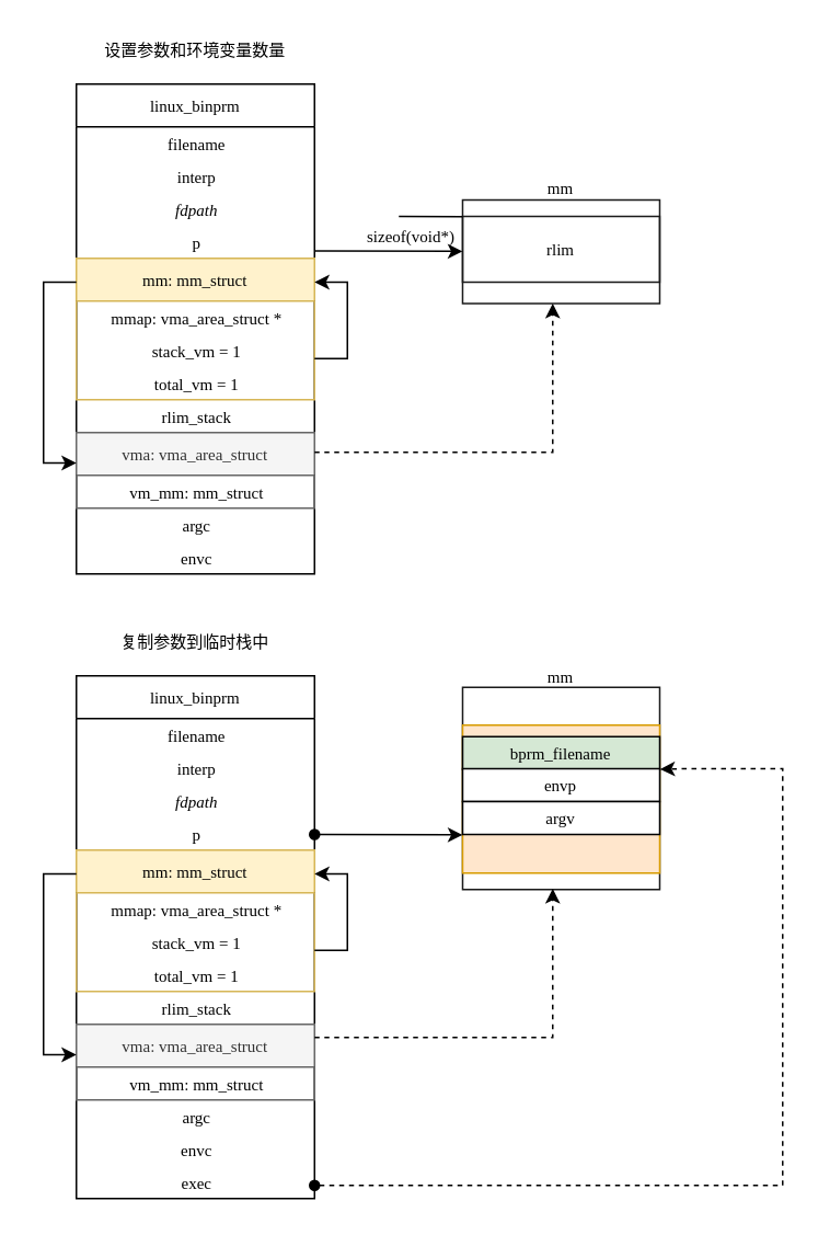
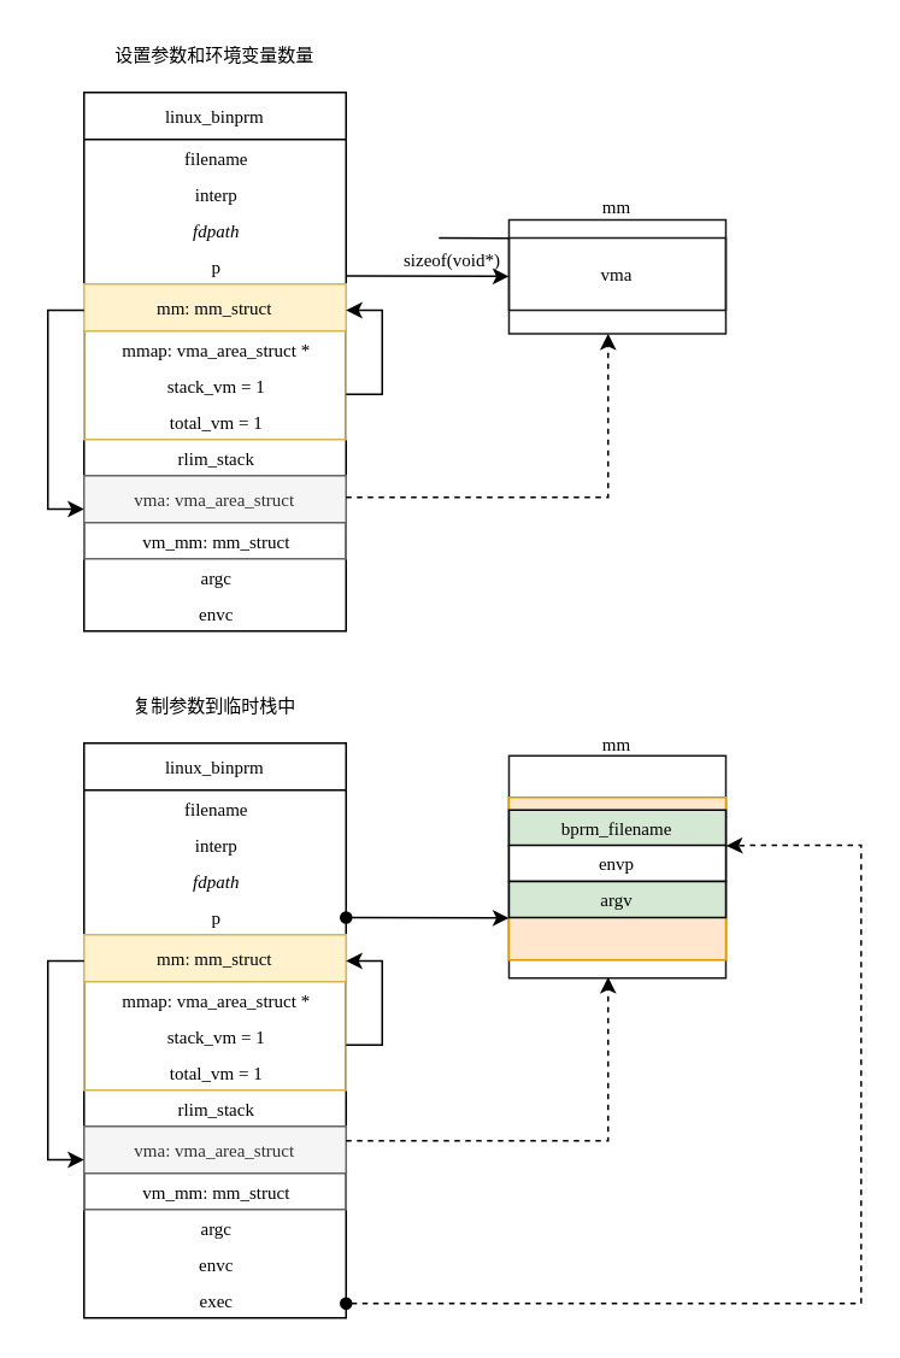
  <mxCell id="0" />
  <mxCell id="1" parent="0" />
  <mxCell id="2" value="sizeof(void*)" style="text;html=1;strokeColor=none;fillColor=none;align=center;verticalAlign=middle;whiteSpace=wrap;rounded=0;fontFamily=Comic Sans MS;fontSize=10;" parent="1" vertex="1"><mxGeometry x="217.65" y="133" width="63.5" height="20" as="geometry" /></mxCell>
  <mxCell id="3" value="linux_binprm" style="swimlane;fontStyle=0;childLayout=stackLayout;horizontal=1;startSize=26;fillColor=none;horizontalStack=0;resizeParent=1;resizeParentMax=0;resizeLast=0;collapsible=1;marginBottom=0;fontFamily=Comic Sans MS;fontSize=10;" parent="1" vertex="1"><mxGeometry x="46" y="50.5" width="145" height="298" as="geometry" /></mxCell>
  <mxCell id="4" value="filename" style="text;html=1;align=center;verticalAlign=middle;resizable=0;points=[];autosize=1;fontSize=10;fontFamily=Comic Sans MS;" parent="3" vertex="1"><mxGeometry y="26" width="145" height="20" as="geometry" /></mxCell>
  <mxCell id="5" value="interp" style="text;html=1;align=center;verticalAlign=middle;resizable=0;points=[];autosize=1;fontSize=10;fontFamily=Comic Sans MS;" parent="3" vertex="1"><mxGeometry y="46" width="145" height="20" as="geometry" /></mxCell>
  <mxCell id="6" value="&lt;i&gt;fdpath&lt;/i&gt;" style="text;html=1;align=center;verticalAlign=middle;resizable=0;points=[];autosize=1;fontSize=10;fontFamily=Comic Sans MS;" parent="3" vertex="1"><mxGeometry y="66" width="145" height="20" as="geometry" /></mxCell>
  <mxCell id="7" value="p" style="text;html=1;align=center;verticalAlign=middle;resizable=0;points=[];autosize=1;fontSize=10;fontFamily=Comic Sans MS;" parent="3" vertex="1"><mxGeometry y="86" width="145" height="20" as="geometry" /></mxCell>
  <mxCell id="8" value="mm: mm_struct" style="swimlane;fontStyle=0;childLayout=stackLayout;horizontal=1;startSize=26;horizontalStack=0;resizeParent=1;resizeParentMax=0;resizeLast=0;collapsible=1;marginBottom=0;fontFamily=Comic Sans MS;fontSize=10;fillColor=#fff2cc;strokeColor=#d6b656;" parent="3" vertex="1"><mxGeometry y="106" width="145" height="86" as="geometry"><mxRectangle y="86" width="140" height="26" as="alternateBounds" /></mxGeometry></mxCell>
  <mxCell id="9" value="mmap: vma_area_struct *" style="text;html=1;align=center;verticalAlign=middle;resizable=0;points=[];autosize=1;fontSize=10;fontFamily=Comic Sans MS;" parent="8" vertex="1"><mxGeometry y="26" width="145" height="20" as="geometry" /></mxCell>
  <mxCell id="10" value="stack_vm = 1" style="text;html=1;align=center;verticalAlign=middle;resizable=0;points=[];autosize=1;fontSize=10;fontFamily=Comic Sans MS;" parent="8" vertex="1"><mxGeometry y="46" width="145" height="20" as="geometry" /></mxCell>
  <mxCell id="11" value="total_vm = 1" style="text;html=1;align=center;verticalAlign=middle;resizable=0;points=[];autosize=1;fontSize=10;fontFamily=Comic Sans MS;" parent="8" vertex="1"><mxGeometry y="66" width="145" height="20" as="geometry" /></mxCell>
  <mxCell id="12" value="rlim_stack" style="text;html=1;align=center;verticalAlign=middle;resizable=0;points=[];autosize=1;fontSize=10;fontFamily=Comic Sans MS;" parent="3" vertex="1"><mxGeometry y="192" width="145" height="20" as="geometry" /></mxCell>
  <mxCell id="13" value="vma: vma_area_struct" style="swimlane;fontStyle=0;childLayout=stackLayout;horizontal=1;startSize=26;fillColor=#f5f5f5;horizontalStack=0;resizeParent=1;resizeParentMax=0;resizeLast=0;collapsible=1;marginBottom=0;fontFamily=Comic Sans MS;fontSize=10;strokeColor=#666666;fontColor=#333333;" parent="3" vertex="1"><mxGeometry y="212" width="145" height="46" as="geometry"><mxRectangle y="212" width="145" height="26" as="alternateBounds" /></mxGeometry></mxCell>
  <mxCell id="14" value="vm_mm: mm_struct" style="text;html=1;align=center;verticalAlign=middle;resizable=0;points=[];autosize=1;fontSize=10;fontFamily=Comic Sans MS;" parent="13" vertex="1"><mxGeometry y="26" width="145" height="20" as="geometry" /></mxCell>
  <mxCell id="15" value="argc" style="text;html=1;align=center;verticalAlign=middle;resizable=0;points=[];autosize=1;fontSize=10;fontFamily=Comic Sans MS;" parent="3" vertex="1"><mxGeometry y="258" width="145" height="20" as="geometry" /></mxCell>
  <mxCell id="16" value="envc" style="text;html=1;align=center;verticalAlign=middle;resizable=0;points=[];autosize=1;fontSize=10;fontFamily=Comic Sans MS;" parent="3" vertex="1"><mxGeometry y="278" width="145" height="20" as="geometry" /></mxCell>
  <mxCell id="17" value="设置参数和环境变量数量" style="text;html=1;strokeColor=none;fillColor=none;align=center;verticalAlign=middle;whiteSpace=wrap;rounded=0;fontFamily=Comic Sans MS;fontSize=10;" parent="1" vertex="1"><mxGeometry x="20.25" y="20" width="196.5" height="20.5" as="geometry" /></mxCell>
  <mxCell id="18" value="" style="endArrow=classic;html=1;fontFamily=Comic Sans MS;fontSize=10;edgeStyle=orthogonalEdgeStyle;rounded=0;" parent="1" edge="1"><mxGeometry width="50" height="50" relative="1" as="geometry"><mxPoint x="191" y="217.5" as="sourcePoint" /><mxPoint x="191" y="171" as="targetPoint" /><Array as="points"><mxPoint x="211" y="217" /><mxPoint x="211" y="171" /><mxPoint x="191" y="171" /></Array></mxGeometry></mxCell>
  <mxCell id="19" value="" style="endArrow=classic;html=1;fontFamily=Comic Sans MS;fontSize=10;edgeStyle=orthogonalEdgeStyle;rounded=0;entryX=0;entryY=0.402;entryDx=0;entryDy=0;entryPerimeter=0;" parent="1" target="13" edge="1"><mxGeometry width="50" height="50" relative="1" as="geometry"><mxPoint x="46" y="171" as="sourcePoint" /><mxPoint x="26" y="221" as="targetPoint" /><Array as="points"><mxPoint x="26" y="171" /><mxPoint x="26" y="281" /></Array></mxGeometry></mxCell>
  <mxCell id="20" value="" style="rounded=0;whiteSpace=wrap;html=1;fillColor=none;gradientColor=none;fontFamily=Comic Sans MS;fontSize=10;strokeColor=#1A1A1A;" parent="1" vertex="1"><mxGeometry x="281.15" y="121" width="120" height="63" as="geometry" /></mxCell>
- <mxCell id="21" value="rlim" style="rounded=0;whiteSpace=wrap;html=1;fillColor=none;gradientColor=none;fontFamily=Comic Sans MS;fontSize=10;strokeColor=#1A1A1A;" parent="1" vertex="1"><mxGeometry x="281.15" y="131" width="120" height="40" as="geometry" /></mxCell>
+ <mxCell id="21" value="vma" style="rounded=0;whiteSpace=wrap;html=1;fillColor=none;gradientColor=none;fontFamily=Comic Sans MS;fontSize=10;strokeColor=#1A1A1A;" parent="1" vertex="1"><mxGeometry x="281.15" y="131" width="120" height="40" as="geometry" /></mxCell>
  <mxCell id="22" value="mm" style="text;html=1;strokeColor=none;fillColor=none;align=center;verticalAlign=middle;whiteSpace=wrap;rounded=0;fontFamily=Comic Sans MS;fontSize=10;" parent="1" vertex="1"><mxGeometry x="321.15" y="104" width="40" height="20" as="geometry" /></mxCell>
  <mxCell id="23" value="" style="endArrow=classic;html=1;fontFamily=Comic Sans MS;fontSize=10;" parent="1" edge="1"><mxGeometry width="50" height="50" relative="1" as="geometry"><mxPoint x="191" y="152" as="sourcePoint" /><mxPoint x="281.15" y="152.26" as="targetPoint" /></mxGeometry></mxCell>
  <mxCell id="24" value="" style="endArrow=none;html=1;fontFamily=Comic Sans MS;fontSize=10;exitX=1.01;exitY=0.399;exitDx=0;exitDy=0;exitPerimeter=0;endFill=0;" parent="1" edge="1"><mxGeometry width="50" height="50" relative="1" as="geometry"><mxPoint x="242.35" y="131" as="sourcePoint" /><mxPoint x="281.15" y="131.1" as="targetPoint" /></mxGeometry></mxCell>
  <mxCell id="25" value="" style="endArrow=classic;html=1;fontFamily=Comic Sans MS;fontSize=10;edgeStyle=orthogonalEdgeStyle;rounded=0;dashed=1;" parent="1" edge="1"><mxGeometry width="50" height="50" relative="1" as="geometry"><mxPoint x="191" y="274.5" as="sourcePoint" /><mxPoint x="336" y="184" as="targetPoint" /><Array as="points"><mxPoint x="336" y="275" /><mxPoint x="336" y="184" /></Array></mxGeometry></mxCell>
  <mxCell id="26" value="复制参数到临时栈中" style="text;html=1;strokeColor=none;fillColor=none;align=center;verticalAlign=middle;whiteSpace=wrap;rounded=0;fontFamily=Comic Sans MS;fontSize=10;" vertex="1" parent="1"><mxGeometry x="20.25" y="380" width="196.5" height="20.5" as="geometry" /></mxCell>
  <mxCell id="27" value="" style="rounded=0;whiteSpace=wrap;html=1;fillColor=none;gradientColor=none;fontFamily=Comic Sans MS;fontSize=10;strokeColor=#1A1A1A;" vertex="1" parent="1"><mxGeometry x="281.16" y="417.5" width="120" height="123" as="geometry" /></mxCell>
  <mxCell id="28" value="" style="rounded=0;whiteSpace=wrap;html=1;fillColor=#ffe6cc;fontFamily=Comic Sans MS;fontSize=10;strokeColor=#d79b00;" vertex="1" parent="1"><mxGeometry x="281.16" y="440.5" width="120" height="90" as="geometry" /></mxCell>
  <mxCell id="29" value="mm" style="text;html=1;strokeColor=none;fillColor=none;align=center;verticalAlign=middle;whiteSpace=wrap;rounded=0;fontFamily=Comic Sans MS;fontSize=10;" vertex="1" parent="1"><mxGeometry x="321.16" y="400.5" width="40" height="20" as="geometry" /></mxCell>
  <mxCell id="30" value="" style="endArrow=classic;html=1;fontFamily=Comic Sans MS;fontSize=10;startArrow=oval;startFill=1;" edge="1" parent="1"><mxGeometry width="50" height="50" relative="1" as="geometry"><mxPoint x="191.01" y="507" as="sourcePoint" /><mxPoint x="281.16" y="507.26" as="targetPoint" /></mxGeometry></mxCell>
  <mxCell id="31" value="bprm_filename" style="rounded=0;whiteSpace=wrap;html=1;fontFamily=Comic Sans MS;fontSize=10;fillColor=#d5e8d4;" vertex="1" parent="1"><mxGeometry x="281.16" y="447.5" width="120" height="20" as="geometry" /></mxCell>
  <mxCell id="32" value="envp" style="rounded=0;whiteSpace=wrap;html=1;fontFamily=Comic Sans MS;fontSize=10;" vertex="1" parent="1"><mxGeometry x="281.16" y="467" width="120" height="20" as="geometry" /></mxCell>
- <mxCell id="33" value="argv" style="rounded=0;whiteSpace=wrap;html=1;fontFamily=Comic Sans MS;fontSize=10;" vertex="1" parent="1"><mxGeometry x="281.16" y="487" width="120" height="20" as="geometry" /></mxCell>
+ <mxCell id="33" value="argv" style="rounded=0;whiteSpace=wrap;html=1;fontFamily=Comic Sans MS;fontSize=10;fillColor=#d5e8d4;" vertex="1" parent="1"><mxGeometry x="281.16" y="487" width="120" height="20" as="geometry" /></mxCell>
  <mxCell id="34" value="linux_binprm" style="swimlane;fontStyle=0;childLayout=stackLayout;horizontal=1;startSize=26;fillColor=none;horizontalStack=0;resizeParent=1;resizeParentMax=0;resizeLast=0;collapsible=1;marginBottom=0;fontFamily=Comic Sans MS;fontSize=10;" vertex="1" parent="1"><mxGeometry x="46.01" y="410.5" width="145" height="318" as="geometry" /></mxCell>
  <mxCell id="35" value="filename" style="text;html=1;align=center;verticalAlign=middle;resizable=0;points=[];autosize=1;fontSize=10;fontFamily=Comic Sans MS;" vertex="1" parent="34"><mxGeometry y="26" width="145" height="20" as="geometry" /></mxCell>
  <mxCell id="36" value="interp" style="text;html=1;align=center;verticalAlign=middle;resizable=0;points=[];autosize=1;fontSize=10;fontFamily=Comic Sans MS;" vertex="1" parent="34"><mxGeometry y="46" width="145" height="20" as="geometry" /></mxCell>
  <mxCell id="37" value="&lt;i&gt;fdpath&lt;/i&gt;" style="text;html=1;align=center;verticalAlign=middle;resizable=0;points=[];autosize=1;fontSize=10;fontFamily=Comic Sans MS;" vertex="1" parent="34"><mxGeometry y="66" width="145" height="20" as="geometry" /></mxCell>
  <mxCell id="38" value="p" style="text;html=1;align=center;verticalAlign=middle;resizable=0;points=[];autosize=1;fontSize=10;fontFamily=Comic Sans MS;" vertex="1" parent="34"><mxGeometry y="86" width="145" height="20" as="geometry" /></mxCell>
  <mxCell id="39" value="mm: mm_struct" style="swimlane;fontStyle=0;childLayout=stackLayout;horizontal=1;startSize=26;horizontalStack=0;resizeParent=1;resizeParentMax=0;resizeLast=0;collapsible=1;marginBottom=0;fontFamily=Comic Sans MS;fontSize=10;fillColor=#fff2cc;strokeColor=#d6b656;" vertex="1" parent="34"><mxGeometry y="106" width="145" height="86" as="geometry"><mxRectangle y="86" width="140" height="26" as="alternateBounds" /></mxGeometry></mxCell>
  <mxCell id="40" value="mmap: vma_area_struct *" style="text;html=1;align=center;verticalAlign=middle;resizable=0;points=[];autosize=1;fontSize=10;fontFamily=Comic Sans MS;" vertex="1" parent="39"><mxGeometry y="26" width="145" height="20" as="geometry" /></mxCell>
  <mxCell id="41" value="stack_vm = 1" style="text;html=1;align=center;verticalAlign=middle;resizable=0;points=[];autosize=1;fontSize=10;fontFamily=Comic Sans MS;" vertex="1" parent="39"><mxGeometry y="46" width="145" height="20" as="geometry" /></mxCell>
  <mxCell id="42" value="total_vm = 1" style="text;html=1;align=center;verticalAlign=middle;resizable=0;points=[];autosize=1;fontSize=10;fontFamily=Comic Sans MS;" vertex="1" parent="39"><mxGeometry y="66" width="145" height="20" as="geometry" /></mxCell>
  <mxCell id="43" value="rlim_stack" style="text;html=1;align=center;verticalAlign=middle;resizable=0;points=[];autosize=1;fontSize=10;fontFamily=Comic Sans MS;" vertex="1" parent="34"><mxGeometry y="192" width="145" height="20" as="geometry" /></mxCell>
  <mxCell id="44" value="vma: vma_area_struct" style="swimlane;fontStyle=0;childLayout=stackLayout;horizontal=1;startSize=26;fillColor=#f5f5f5;horizontalStack=0;resizeParent=1;resizeParentMax=0;resizeLast=0;collapsible=1;marginBottom=0;fontFamily=Comic Sans MS;fontSize=10;strokeColor=#666666;fontColor=#333333;" vertex="1" parent="34"><mxGeometry y="212" width="145" height="46" as="geometry"><mxRectangle y="212" width="145" height="26" as="alternateBounds" /></mxGeometry></mxCell>
  <mxCell id="45" value="vm_mm: mm_struct" style="text;html=1;align=center;verticalAlign=middle;resizable=0;points=[];autosize=1;fontSize=10;fontFamily=Comic Sans MS;" vertex="1" parent="44"><mxGeometry y="26" width="145" height="20" as="geometry" /></mxCell>
  <mxCell id="46" value="argc" style="text;html=1;align=center;verticalAlign=middle;resizable=0;points=[];autosize=1;fontSize=10;fontFamily=Comic Sans MS;" vertex="1" parent="34"><mxGeometry y="258" width="145" height="20" as="geometry" /></mxCell>
  <mxCell id="47" value="envc" style="text;html=1;align=center;verticalAlign=middle;resizable=0;points=[];autosize=1;fontSize=10;fontFamily=Comic Sans MS;" vertex="1" parent="34"><mxGeometry y="278" width="145" height="20" as="geometry" /></mxCell>
  <mxCell id="48" value="exec" style="text;html=1;align=center;verticalAlign=middle;resizable=0;points=[];autosize=1;fontSize=10;fontFamily=Comic Sans MS;" vertex="1" parent="34"><mxGeometry y="298" width="145" height="20" as="geometry" /></mxCell>
  <mxCell id="49" value="" style="endArrow=classic;html=1;fontFamily=Comic Sans MS;fontSize=10;edgeStyle=orthogonalEdgeStyle;rounded=0;" edge="1" parent="1"><mxGeometry width="50" height="50" relative="1" as="geometry"><mxPoint x="191.01" y="577.5" as="sourcePoint" /><mxPoint x="191.01" y="531" as="targetPoint" /><Array as="points"><mxPoint x="211.01" y="577" /><mxPoint x="211.01" y="531" /><mxPoint x="191.01" y="531" /></Array></mxGeometry></mxCell>
  <mxCell id="50" value="" style="endArrow=classic;html=1;fontFamily=Comic Sans MS;fontSize=10;edgeStyle=orthogonalEdgeStyle;rounded=0;entryX=0;entryY=0.402;entryDx=0;entryDy=0;entryPerimeter=0;" edge="1" parent="1" target="44"><mxGeometry width="50" height="50" relative="1" as="geometry"><mxPoint x="46.01" y="531" as="sourcePoint" /><mxPoint x="26.01" y="581" as="targetPoint" /><Array as="points"><mxPoint x="26.01" y="531" /><mxPoint x="26.01" y="641" /></Array></mxGeometry></mxCell>
  <mxCell id="51" value="" style="endArrow=classic;html=1;fontFamily=Comic Sans MS;fontSize=10;edgeStyle=orthogonalEdgeStyle;rounded=0;dashed=1;" edge="1" parent="1"><mxGeometry width="50" height="50" relative="1" as="geometry"><mxPoint x="191.01" y="630.5" as="sourcePoint" /><mxPoint x="336.01" y="540" as="targetPoint" /><Array as="points"><mxPoint x="336.01" y="631" /><mxPoint x="336.01" y="540" /></Array></mxGeometry></mxCell>
  <mxCell id="52" value="" style="endArrow=classic;html=1;fontFamily=Comic Sans MS;fontSize=10;edgeStyle=orthogonalEdgeStyle;rounded=0;dashed=1;entryX=1.002;entryY=0.405;entryDx=0;entryDy=0;entryPerimeter=0;startArrow=oval;startFill=1;" edge="1" parent="1" target="27"><mxGeometry width="50" height="50" relative="1" as="geometry"><mxPoint x="191" y="720.5" as="sourcePoint" /><mxPoint x="426" y="479" as="targetPoint" /><Array as="points"><mxPoint x="476" y="720" /><mxPoint x="476" y="467" /><mxPoint x="416" y="467" /></Array></mxGeometry></mxCell>
